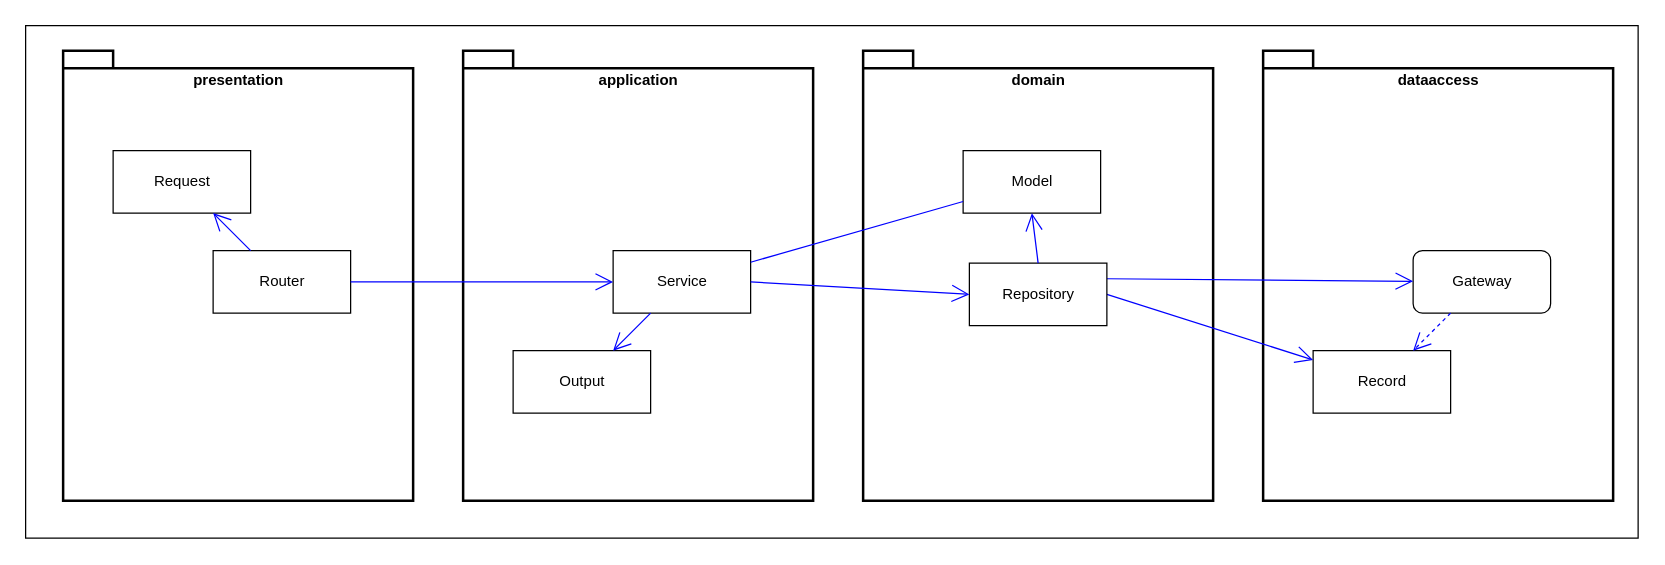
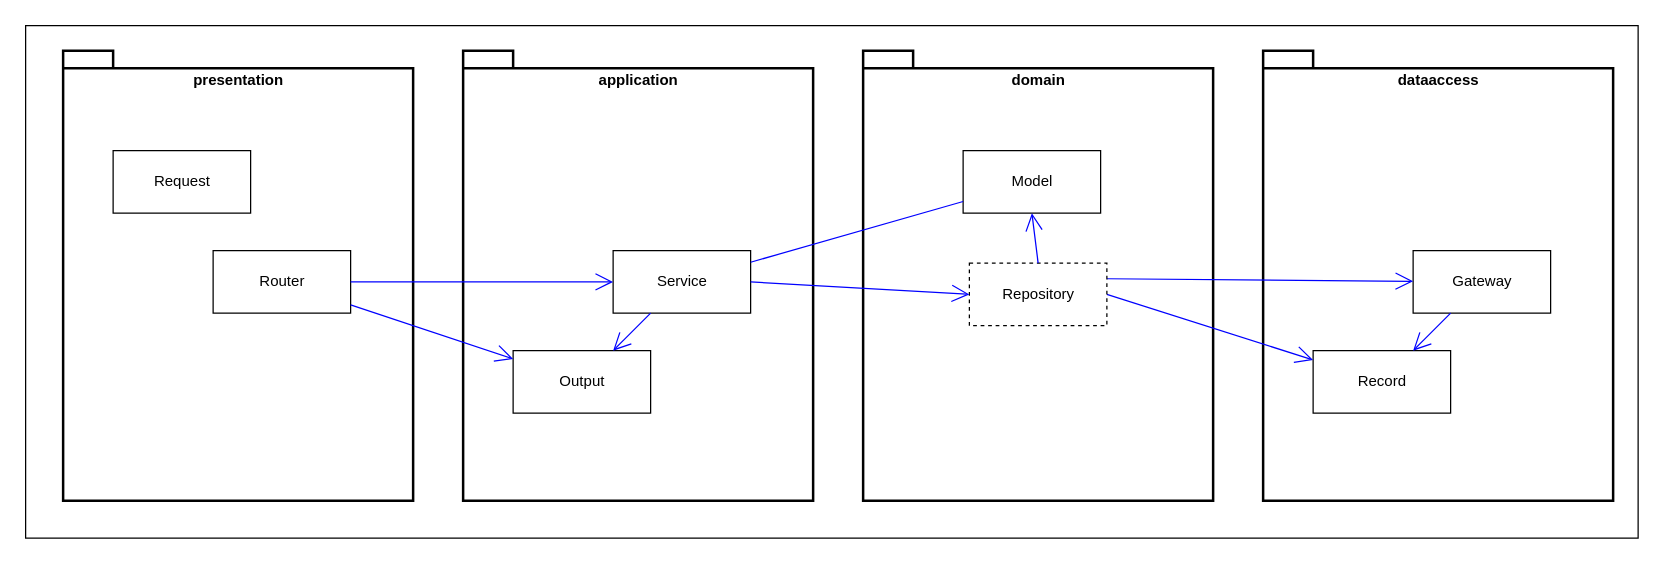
  <mxCell id="0" />
  <mxCell id="1" parent="0" />
  <mxCell id="2" value="" style="rounded=0;whiteSpace=wrap;html=1;fillColor=none;" vertex="1" parent="1"><mxGeometry x="20" y="20" width="1290" height="410" as="geometry" /></mxCell>
  <mxCell id="3" value="domain" style="shape=folder;fontStyle=1;spacingTop=10;tabWidth=40;tabHeight=14;tabPosition=left;html=1;verticalAlign=top;fillColor=none;strokeColor=#000000;fontColor=#000000;strokeWidth=2;" parent="1" vertex="1"><mxGeometry x="690" y="40" width="280" height="360" as="geometry" /></mxCell>
  <mxCell id="4" value="presentation" style="shape=folder;fontStyle=1;spacingTop=10;tabWidth=40;tabHeight=14;tabPosition=left;html=1;verticalAlign=top;fillColor=none;fontColor=#000000;strokeColor=#000000;strokeWidth=2;" parent="1" vertex="1"><mxGeometry x="50" y="40" width="280" height="360" as="geometry" /></mxCell>
  <mxCell id="5" value="application" style="shape=folder;fontStyle=1;spacingTop=10;tabWidth=40;tabHeight=14;tabPosition=left;html=1;verticalAlign=top;fillColor=none;strokeColor=#000000;strokeWidth=2;fontColor=#000000;" parent="1" vertex="1"><mxGeometry x="370" y="40" width="280" height="360" as="geometry" /></mxCell>
  <mxCell id="6" value="dataaccess" style="shape=folder;fontStyle=1;spacingTop=10;tabWidth=40;tabHeight=14;tabPosition=left;html=1;verticalAlign=top;fillColor=none;strokeColor=#000000;strokeWidth=2;fontColor=#000000;" parent="1" vertex="1"><mxGeometry x="1010" y="40" width="280" height="360" as="geometry" /></mxCell>
  <mxCell id="7" value="Router" style="html=1;" parent="1" vertex="1"><mxGeometry x="170" y="200" width="110" height="50" as="geometry" /></mxCell>
  <mxCell id="8" value="Request" style="html=1;" parent="1" vertex="1"><mxGeometry x="90" y="120" width="110" height="50" as="geometry" /></mxCell>
  <mxCell id="9" value="Service" style="html=1;" parent="1" vertex="1"><mxGeometry x="490" y="200" width="110" height="50" as="geometry" /></mxCell>
  <mxCell id="10" value="Output" style="html=1;" parent="1" vertex="1"><mxGeometry x="410" y="280" width="110" height="50" as="geometry" /></mxCell>
- <mxCell id="11" value="Gateway" style="html=1;rounded=1;" parent="1" vertex="1"><mxGeometry x="1130" y="200" width="110" height="50" as="geometry" /></mxCell>
+ <mxCell id="11" value="Gateway" style="html=1;" parent="1" vertex="1"><mxGeometry x="1130" y="200" width="110" height="50" as="geometry" /></mxCell>
  <mxCell id="12" value="Record" style="html=1;" parent="1" vertex="1"><mxGeometry x="1050" y="280" width="110" height="50" as="geometry" /></mxCell>
  <mxCell id="13" value="" style="endArrow=open;endFill=1;endSize=12;html=1;strokeColor=#0000FF;" parent="1" source="7" target="9" edge="1"><mxGeometry width="160" relative="1" as="geometry"><mxPoint x="196.818" y="270" as="sourcePoint" /><mxPoint x="153.182" y="330" as="targetPoint" /></mxGeometry></mxCell>
- <mxCell id="14" value="" style="endArrow=open;endFill=1;endSize=12;html=1;strokeColor=#0000FF;" parent="1" source="7" target="8" edge="1"><mxGeometry width="160" relative="1" as="geometry"><mxPoint x="270" y="243.382" as="sourcePoint" /><mxPoint x="500" y="236.618" as="targetPoint" /></mxGeometry></mxCell>
+ <mxCell id="14" value="" style="endArrow=open;endFill=1;endSize=12;html=1;strokeColor=#0000FF;" parent="1" source="7" target="10" edge="1"><mxGeometry width="160" relative="1" as="geometry"><mxPoint x="270" y="243.382" as="sourcePoint" /><mxPoint x="500" y="236.618" as="targetPoint" /></mxGeometry></mxCell>
  <mxCell id="15" value="" style="endArrow=open;endFill=1;endSize=12;html=1;strokeColor=#0000FF;" parent="1" source="9" target="10" edge="1"><mxGeometry width="160" relative="1" as="geometry"><mxPoint x="270" y="267.917" as="sourcePoint" /><mxPoint x="400" y="322.083" as="targetPoint" /></mxGeometry></mxCell>
  <mxCell id="16" value="" style="endArrow=open;endFill=1;endSize=12;html=1;strokeColor=#0000FF;exitX=1;exitY=0.5;exitDx=0;exitDy=0;" parent="1" source="21" target="12" edge="1"><mxGeometry width="160" relative="1" as="geometry"><mxPoint x="532.273" y="260" as="sourcePoint" /><mxPoint x="477.727" y="320" as="targetPoint" /></mxGeometry></mxCell>
  <mxCell id="17" value="" style="endArrow=open;endFill=1;endSize=12;html=1;strokeColor=#0000FF;exitX=1;exitY=0.25;exitDx=0;exitDy=0;" parent="1" source="21" target="11" edge="1"><mxGeometry width="160" relative="1" as="geometry"><mxPoint x="610" y="257.407" as="sourcePoint" /><mxPoint x="770" y="322.593" as="targetPoint" /></mxGeometry></mxCell>
- <mxCell id="18" value="" style="endArrow=open;endFill=1;endSize=12;html=1;strokeColor=#0000FF;dashed=1;" parent="1" source="11" target="12" edge="1"><mxGeometry width="160" relative="1" as="geometry"><mxPoint x="610" y="235" as="sourcePoint" /><mxPoint x="870" y="235" as="targetPoint" /></mxGeometry></mxCell>
+ <mxCell id="18" value="" style="endArrow=open;endFill=1;endSize=12;html=1;strokeColor=#0000FF;" parent="1" source="11" target="12" edge="1"><mxGeometry width="160" relative="1" as="geometry"><mxPoint x="610" y="235" as="sourcePoint" /><mxPoint x="870" y="235" as="targetPoint" /></mxGeometry></mxCell>
  <mxCell id="19" value="Model" style="html=1;" parent="1" vertex="1"><mxGeometry x="770" y="120" width="110" height="50" as="geometry" /></mxCell>
  <mxCell id="20" value="" style="endArrow=none;endFill=1;endSize=12;html=1;strokeColor=#0000FF;" parent="1" source="9" target="19" edge="1"><mxGeometry width="160" relative="1" as="geometry"><mxPoint x="610" y="242.857" as="sourcePoint" /><mxPoint x="1060" y="307.143" as="targetPoint" /></mxGeometry></mxCell>
- <mxCell id="21" value="Repository" style="html=1;" vertex="1" parent="1"><mxGeometry x="775" y="210" width="110" height="50" as="geometry" /></mxCell>
+ <mxCell id="21" value="Repository" style="html=1;dashed=1;" vertex="1" parent="1"><mxGeometry x="775" y="210" width="110" height="50" as="geometry" /></mxCell>
  <mxCell id="22" value="" style="endArrow=open;endFill=1;endSize=12;html=1;strokeColor=#0000FF;entryX=0;entryY=0.5;entryDx=0;entryDy=0;exitX=1;exitY=0.5;exitDx=0;exitDy=0;" edge="1" parent="1" source="9" target="21"><mxGeometry width="160" relative="1" as="geometry"><mxPoint x="610" y="219.286" as="sourcePoint" /><mxPoint x="780" y="170.714" as="targetPoint" /></mxGeometry></mxCell>
  <mxCell id="23" value="" style="endArrow=open;endFill=1;endSize=12;html=1;strokeColor=#0000FF;exitX=0.5;exitY=0;exitDx=0;exitDy=0;entryX=0.5;entryY=1;entryDx=0;entryDy=0;entryPerimeter=0;" edge="1" parent="1" source="21" target="19"><mxGeometry width="160" relative="1" as="geometry"><mxPoint x="1170" y="260" as="sourcePoint" /><mxPoint x="1140" y="290" as="targetPoint" /></mxGeometry></mxCell>
